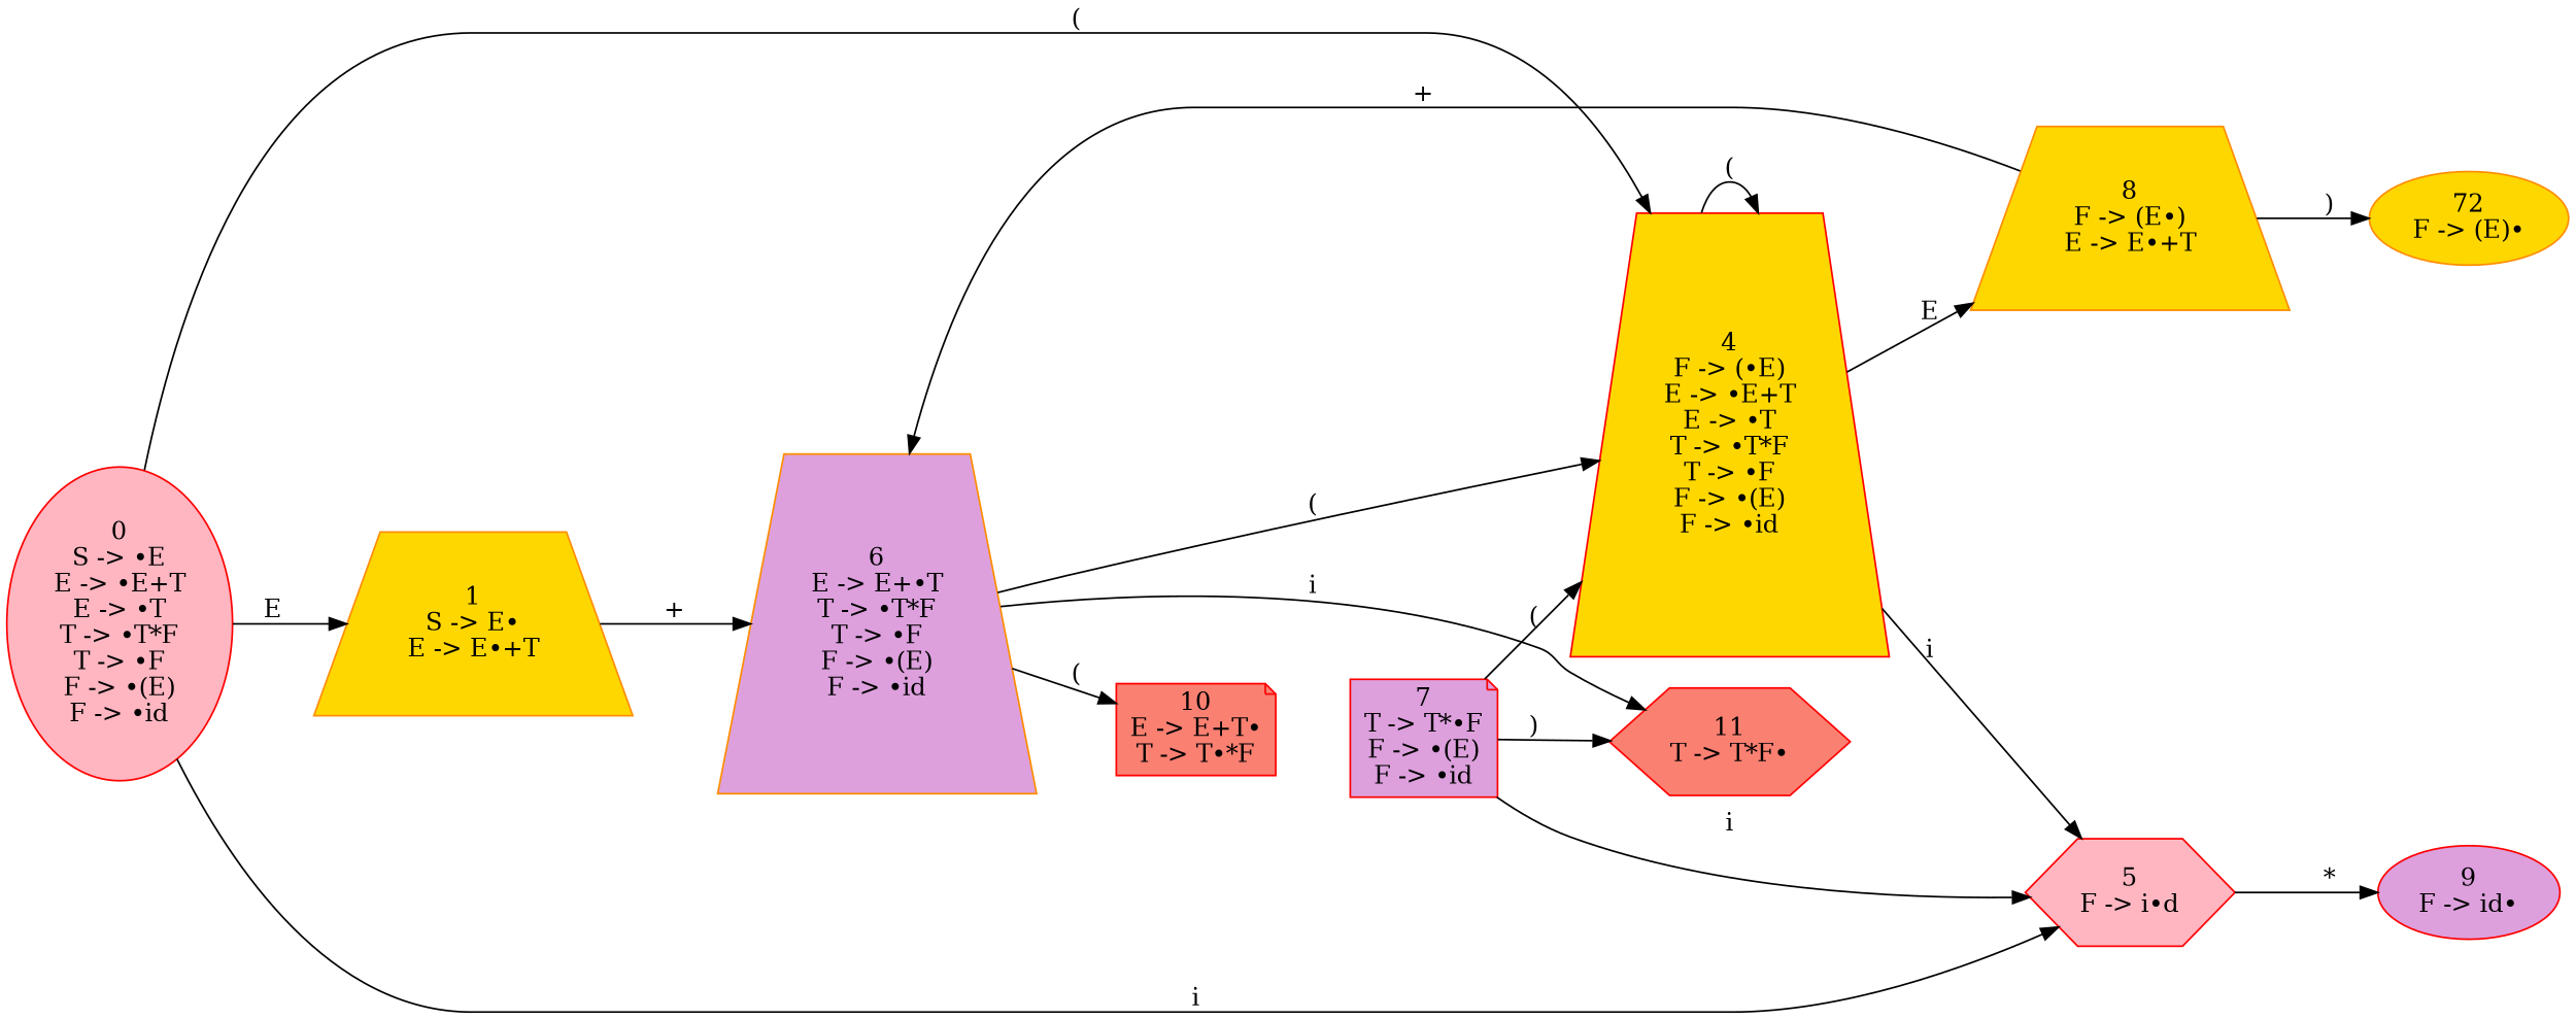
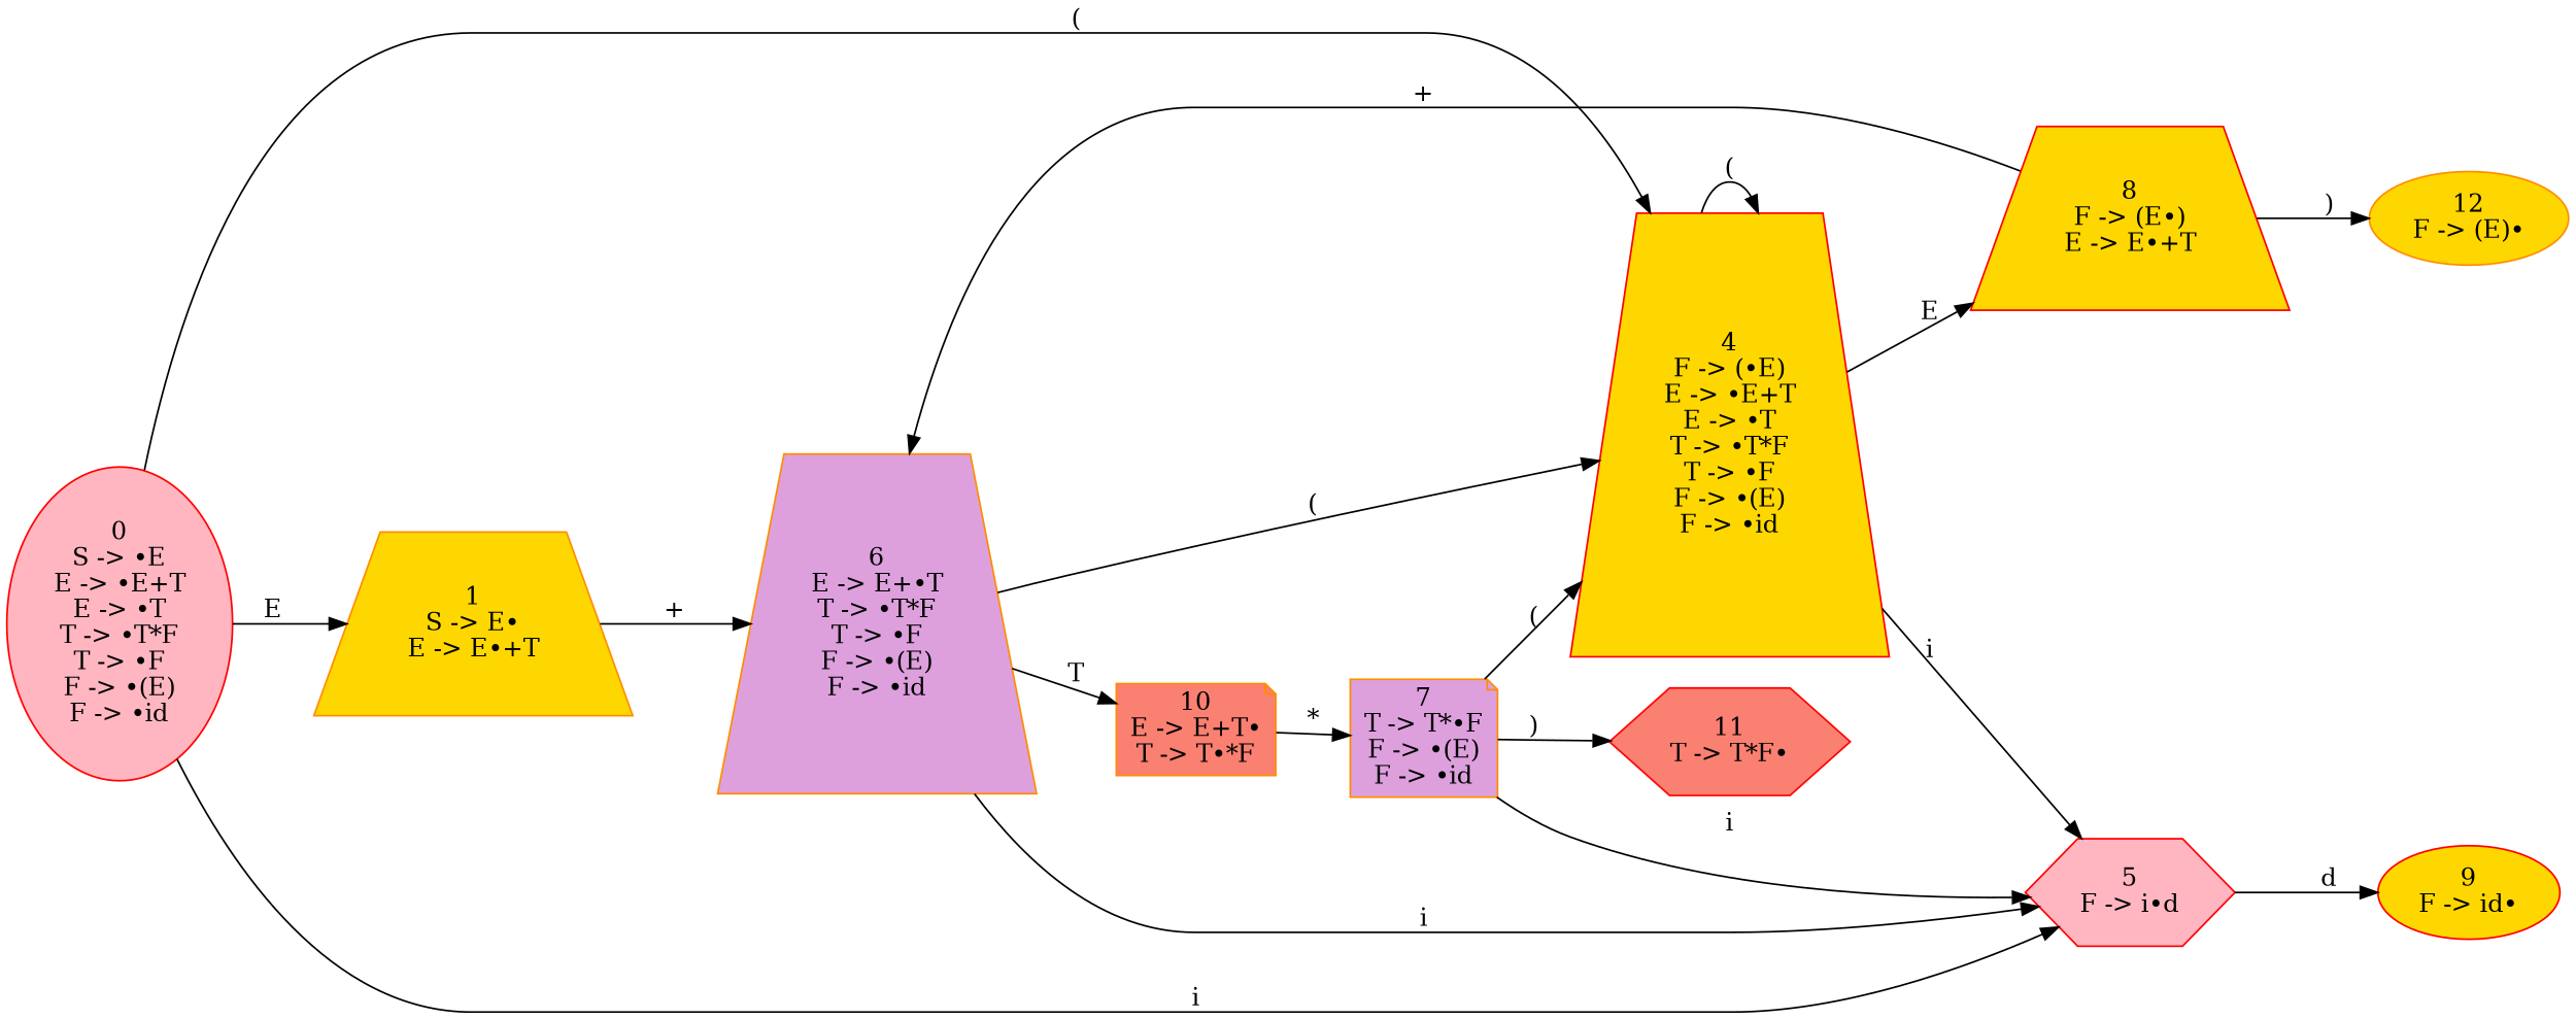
  digraph {
    rankdir=LR
    node [color=red fillcolor=gold shape=trapezium style=filled]
    n1 [fillcolor=lightpink label="0\nS -> •E\nE -> •E+T\nE -> •T\nT -> •T*F\nT -> •F\nF -> •(E)\nF -> •id\n" shape=ellipse]
    n2 [color=darkorange label="1\nS -> E•\nE -> E•+T\n"]
    n3 [label="4\nF -> (•E)\nE -> •E+T\nE -> •T\nT -> •T*F\nT -> •F\nF -> •(E)\nF -> •id\n"]
    n4 [fillcolor=lightpink label="5\nF -> i•d\n" shape=hexagon]
    n5 [color=darkorange fillcolor=plum label="6\nE -> E+•T\nT -> •T*F\nT -> •F\nF -> •(E)\nF -> •id\n"]
-   n6 [color=darkorange label="8\nF -> (E•)\nE -> E•+T\n"]
-   n7 [fillcolor=plum label="9\nF -> id•\n" shape=ellipse]
-   n8 [fillcolor=salmon label="10\nE -> E+T•\nT -> T•*F\n" shape=note]
-   n9 [fillcolor=plum label="7\nT -> T*•F\nF -> •(E)\nF -> •id\n" shape=note]
+   n6 [label="8\nF -> (E•)\nE -> E•+T\n"]
+   n7 [label="9\nF -> id•\n" shape=ellipse]
+   n8 [color=darkorange fillcolor=salmon label="10\nE -> E+T•\nT -> T•*F\n" shape=note]
+   n9 [color=darkorange fillcolor=plum label="7\nT -> T*•F\nF -> •(E)\nF -> •id\n" shape=note]
    n10 [fillcolor=salmon label="11\nT -> T*F•\n" shape=hexagon]
-   n11 [color=darkorange label="72\nF -> (E)•\n" shape=ellipse]
+   n11 [color=darkorange label="12\nF -> (E)•\n" shape=ellipse]
    n1 -> n2 [label=E]
    n1 -> n3 [label="("]
    n1 -> n4 [label=i]
    n2 -> n5 [label="+"]
    n3 -> n3 [label="("]
    n3 -> n4 [label=i]
    n3 -> n6 [label=E]
-   n4 -> n7 [label="*"]
+   n4 -> n7 [label=d]
    n5 -> n3 [label="("]
-   n5 -> n10 [label=i]
-   n5 -> n8 [label="("]
+   n5 -> n4 [label=i]
+   n5 -> n8 [label=T]
    n6 -> n5 [label="+"]
    n6 -> n11 [label=")"]
+   n8 -> n9 [label="*"]
    n9 -> n3 [label="("]
    n9 -> n4 [label=i]
    n9 -> n10 [label=")"]
  }
